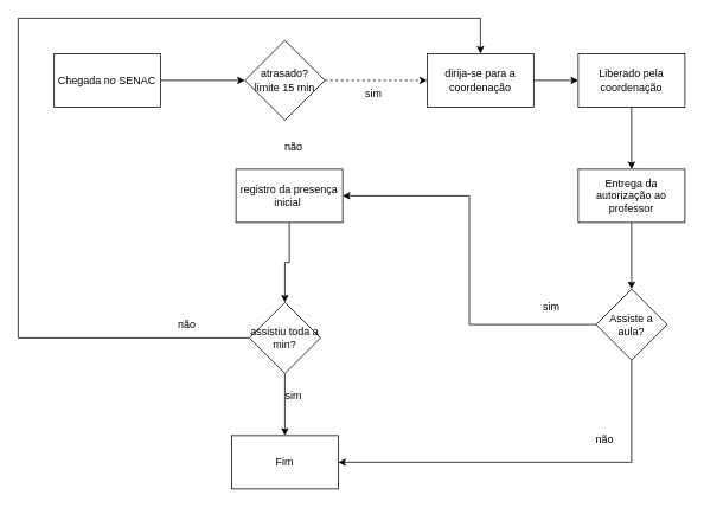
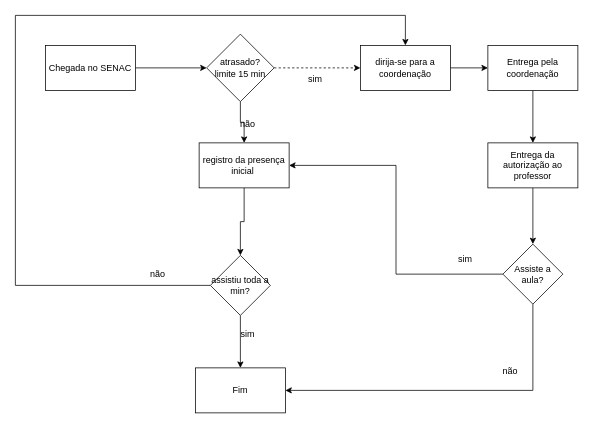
  <mxCell id="0" />
  <mxCell id="1" parent="0" />
  <mxCell id="2" value="" style="edgeStyle=orthogonalEdgeStyle;rounded=0;orthogonalLoop=1;jettySize=auto;html=1;" edge="1" parent="1" source="3" target="8"><mxGeometry relative="1" as="geometry" /></mxCell>
  <mxCell id="3" value="Chegada no SENAC" style="rounded=0;whiteSpace=wrap;html=1;" vertex="1" parent="1"><mxGeometry x="60" y="60" width="120" height="60" as="geometry" /></mxCell>
  <mxCell id="4" value="" style="edgeStyle=orthogonalEdgeStyle;rounded=0;orthogonalLoop=1;jettySize=auto;html=1;" edge="1" parent="1" source="5" target="11"><mxGeometry relative="1" as="geometry" /></mxCell>
  <mxCell id="5" value="registro da presença&lt;br&gt;inicial&amp;nbsp;" style="rounded=0;whiteSpace=wrap;html=1;" vertex="1" parent="1"><mxGeometry x="265" y="190" width="120" height="60" as="geometry" /></mxCell>
+ <mxCell id="6" value="" style="edgeStyle=orthogonalEdgeStyle;rounded=0;orthogonalLoop=1;jettySize=auto;html=1;" edge="1" parent="1" source="8" target="5"><mxGeometry relative="1" as="geometry" /></mxCell>
  <mxCell id="7" value="" style="edgeStyle=orthogonalEdgeStyle;rounded=0;orthogonalLoop=1;jettySize=auto;html=1;dashed=1;" edge="1" parent="1" source="8" target="16"><mxGeometry relative="1" as="geometry" /></mxCell>
  <mxCell id="8" value="atrasado?&lt;br&gt;limite 15 min" style="rhombus;whiteSpace=wrap;html=1;" vertex="1" parent="1"><mxGeometry x="275" y="45" width="90" height="90" as="geometry" /></mxCell>
  <mxCell id="9" value="" style="edgeStyle=orthogonalEdgeStyle;rounded=0;orthogonalLoop=1;jettySize=auto;html=1;entryX=0.5;entryY=0;entryDx=0;entryDy=0;" edge="1" parent="1" source="11" target="14"><mxGeometry relative="1" as="geometry"><mxPoint x="320" y="490" as="targetPoint" /></mxGeometry></mxCell>
  <mxCell id="10" style="edgeStyle=orthogonalEdgeStyle;rounded=0;orthogonalLoop=1;jettySize=auto;html=1;entryX=0.5;entryY=0;entryDx=0;entryDy=0;" edge="1" parent="1" source="11" target="16"><mxGeometry relative="1" as="geometry"><Array as="points"><mxPoint x="20" y="380" /><mxPoint x="20" y="20" /><mxPoint x="540" y="20" /></Array></mxGeometry></mxCell>
  <mxCell id="11" value="assistiu toda a min?" style="rhombus;whiteSpace=wrap;html=1;" vertex="1" parent="1"><mxGeometry x="280" y="340" width="80" height="80" as="geometry" /></mxCell>
  <mxCell id="12" value="não" style="text;html=1;strokeColor=none;fillColor=none;align=center;verticalAlign=middle;whiteSpace=wrap;rounded=0;" vertex="1" parent="1"><mxGeometry x="300" y="150" width="60" height="30" as="geometry" /></mxCell>
  <mxCell id="13" value="sim" style="text;html=1;strokeColor=none;fillColor=none;align=center;verticalAlign=middle;whiteSpace=wrap;rounded=0;" vertex="1" parent="1"><mxGeometry x="300" y="430" width="60" height="30" as="geometry" /></mxCell>
  <mxCell id="14" value="Fim" style="rounded=0;whiteSpace=wrap;html=1;" vertex="1" parent="1"><mxGeometry x="260" y="490" width="120" height="60" as="geometry" /></mxCell>
  <mxCell id="15" value="" style="edgeStyle=orthogonalEdgeStyle;rounded=0;orthogonalLoop=1;jettySize=auto;html=1;" edge="1" parent="1" source="16" target="19"><mxGeometry relative="1" as="geometry" /></mxCell>
  <mxCell id="16" value="dirija-se para a coordenação" style="rounded=0;whiteSpace=wrap;html=1;" vertex="1" parent="1"><mxGeometry x="480" y="60" width="120" height="60" as="geometry" /></mxCell>
  <mxCell id="17" value="sim" style="text;html=1;strokeColor=none;fillColor=none;align=center;verticalAlign=middle;whiteSpace=wrap;rounded=0;" vertex="1" parent="1"><mxGeometry x="390" y="90" width="60" height="30" as="geometry" /></mxCell>
  <mxCell id="18" value="" style="edgeStyle=orthogonalEdgeStyle;rounded=0;orthogonalLoop=1;jettySize=auto;html=1;" edge="1" parent="1" source="19" target="21"><mxGeometry relative="1" as="geometry" /></mxCell>
- <mxCell id="19" value="Liberado pela coordenação" style="rounded=0;whiteSpace=wrap;html=1;" vertex="1" parent="1"><mxGeometry x="650" y="60" width="120" height="60" as="geometry" /></mxCell>
+ <mxCell id="19" value="Entrega pela coordenação" style="rounded=0;whiteSpace=wrap;html=1;" vertex="1" parent="1"><mxGeometry x="650" y="60" width="120" height="60" as="geometry" /></mxCell>
  <mxCell id="20" value="" style="edgeStyle=orthogonalEdgeStyle;rounded=0;orthogonalLoop=1;jettySize=auto;html=1;" edge="1" parent="1" source="21" target="25"><mxGeometry relative="1" as="geometry" /></mxCell>
  <mxCell id="21" value="Entrega da autorização ao professor" style="rounded=0;whiteSpace=wrap;html=1;" vertex="1" parent="1"><mxGeometry x="650" y="190" width="120" height="60" as="geometry" /></mxCell>
  <mxCell id="22" value="não" style="text;html=1;strokeColor=none;fillColor=none;align=center;verticalAlign=middle;whiteSpace=wrap;rounded=0;" vertex="1" parent="1"><mxGeometry x="180" y="350" width="60" height="30" as="geometry" /></mxCell>
  <mxCell id="23" style="edgeStyle=orthogonalEdgeStyle;rounded=0;orthogonalLoop=1;jettySize=auto;html=1;entryX=1;entryY=0.5;entryDx=0;entryDy=0;" edge="1" parent="1" source="25" target="5"><mxGeometry relative="1" as="geometry" /></mxCell>
  <mxCell id="24" style="edgeStyle=orthogonalEdgeStyle;rounded=0;orthogonalLoop=1;jettySize=auto;html=1;entryX=1;entryY=0.5;entryDx=0;entryDy=0;" edge="1" parent="1" source="25"><mxGeometry relative="1" as="geometry"><mxPoint x="380" y="520" as="targetPoint" /><Array as="points"><mxPoint x="710" y="520" /></Array></mxGeometry></mxCell>
  <mxCell id="25" value="Assiste a aula?" style="rhombus;whiteSpace=wrap;html=1;" vertex="1" parent="1"><mxGeometry x="670" y="325" width="80" height="80" as="geometry" /></mxCell>
  <mxCell id="26" value="sim" style="text;html=1;strokeColor=none;fillColor=none;align=center;verticalAlign=middle;whiteSpace=wrap;rounded=0;" vertex="1" parent="1"><mxGeometry x="590" y="330" width="60" height="30" as="geometry" /></mxCell>
  <mxCell id="27" value="não" style="text;html=1;strokeColor=none;fillColor=none;align=center;verticalAlign=middle;whiteSpace=wrap;rounded=0;" vertex="1" parent="1"><mxGeometry x="650" y="480" width="60" height="30" as="geometry" /></mxCell>
